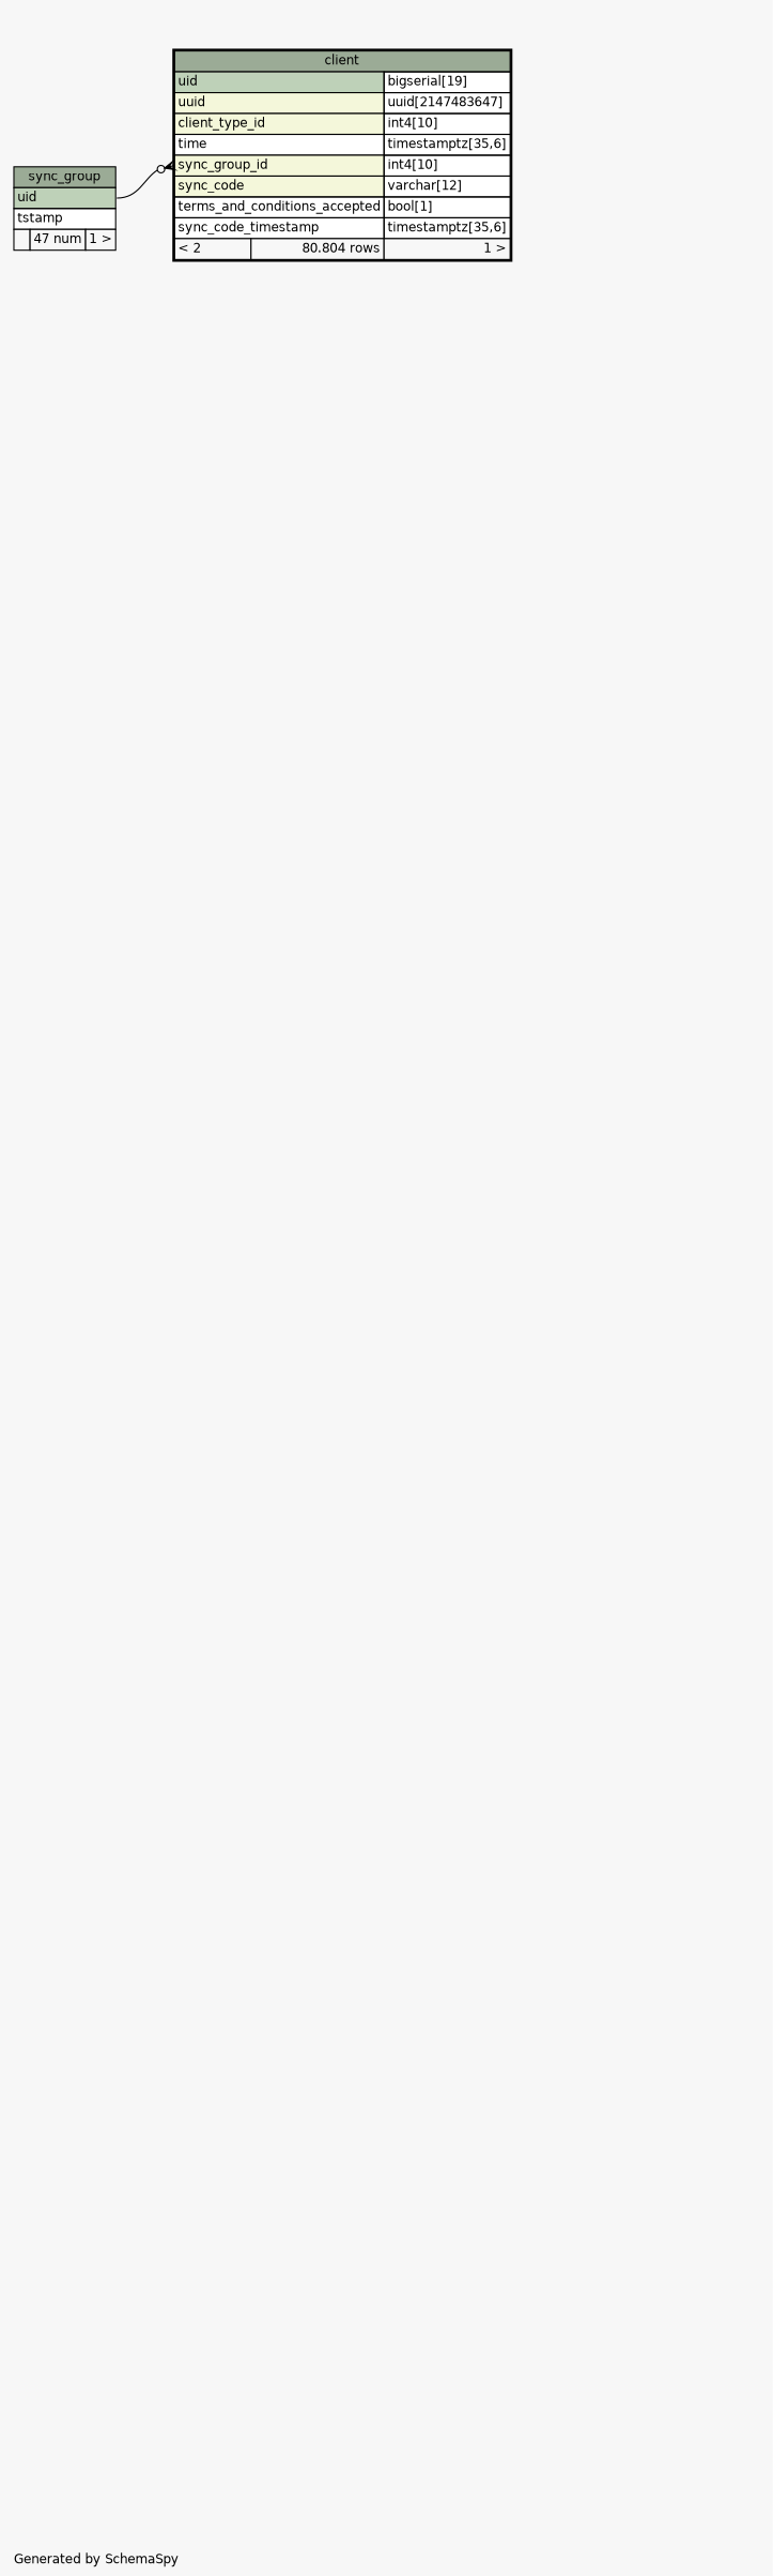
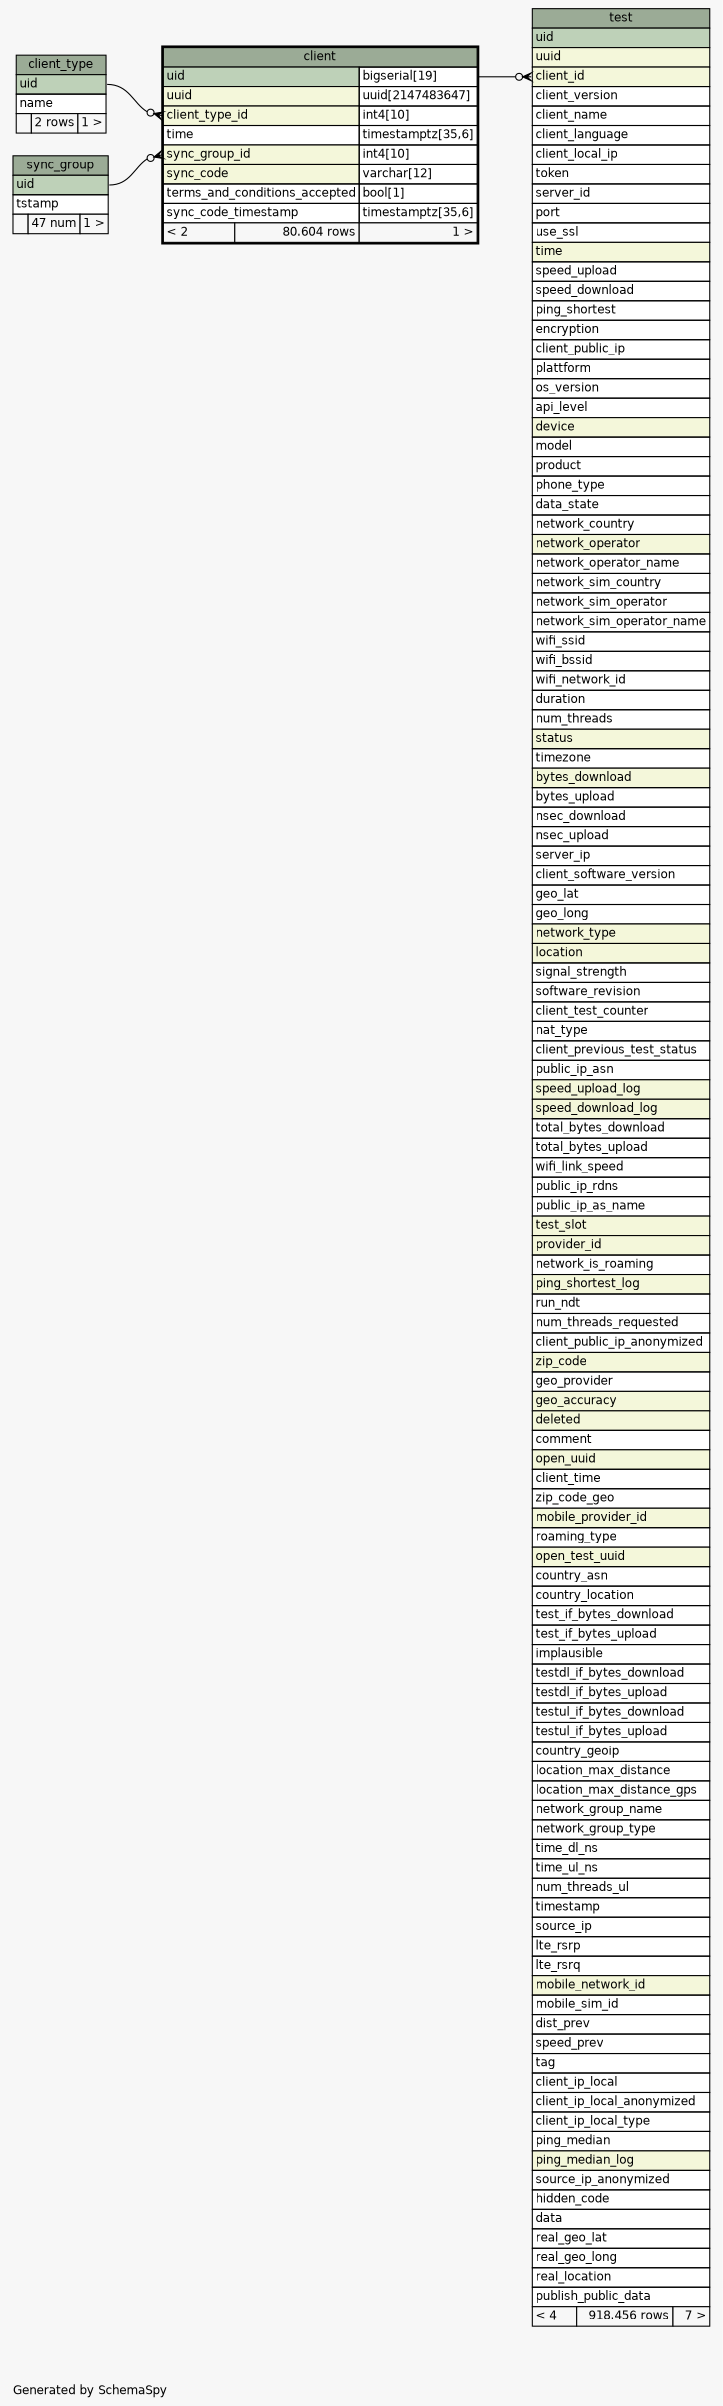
  digraph {
    bgcolor="#f7f7f7"
    fontname=Helvetica
    fontsize=11
    label="\nGenerated by SchemaSpy"
    labeljust=l
    nodesep=0.18
    rankdir=RL
    ranksep=0.46
    node [fontname=Helvetica fontsize=11 shape=plaintext]
    edge [arrowhead=none arrowsize=0.8 arrowtail=crowodot dir=back headport="uid:e"]
-   n1 [label=<     <TABLE BORDER="2" CELLBORDER="1" CELLSPACING="0" BGCOLOR="#ffffff">       <TR><TD COLSPAN="3" BGCOLOR="#9bab96" ALIGN="CENTER">client</TD></TR>       <TR><TD PORT="uid" COLSPAN="2" BGCOLOR="#bed1b8" ALIGN="LEFT">uid</TD><TD PORT="uid.type" ALIGN="LEFT">bigserial[19]</TD></TR>       <TR><TD PORT="uuid" COLSPAN="2" BGCOLOR="#f4f7da" ALIGN="LEFT">uuid</TD><TD PORT="uuid.type" ALIGN="LEFT">uuid[2147483647]</TD></TR>       <TR><TD PORT="client_type_id" COLSPAN="2" BGCOLOR="#f4f7da" ALIGN="LEFT">client_type_id</TD><TD PORT="client_type_id.type" ALIGN="LEFT">int4[10]</TD></TR>       <TR><TD PORT="time" COLSPAN="2" ALIGN="LEFT">time</TD><TD PORT="time.type" ALIGN="LEFT">timestamptz[35,6]</TD></TR>       <TR><TD PORT="sync_group_id" COLSPAN="2" BGCOLOR="#f4f7da" ALIGN="LEFT">sync_group_id</TD><TD PORT="sync_group_id.type" ALIGN="LEFT">int4[10]</TD></TR>       <TR><TD PORT="sync_code" COLSPAN="2" BGCOLOR="#f4f7da" ALIGN="LEFT">sync_code</TD><TD PORT="sync_code.type" ALIGN="LEFT">varchar[12]</TD></TR>       <TR><TD PORT="terms_and_conditions_accepted" COLSPAN="2" ALIGN="LEFT">terms_and_conditions_accepted</TD><TD PORT="terms_and_conditions_accepted.type" ALIGN="LEFT">bool[1]</TD></TR>       <TR><TD PORT="sync_code_timestamp" COLSPAN="2" ALIGN="LEFT">sync_code_timestamp</TD><TD PORT="sync_code_timestamp.type" ALIGN="LEFT">timestamptz[35,6]</TD></TR>       <TR><TD ALIGN="LEFT" BGCOLOR="#f7f7f7">&lt; 2</TD><TD ALIGN="RIGHT" BGCOLOR="#f7f7f7">80.804 rows</TD><TD ALIGN="RIGHT" BGCOLOR="#f7f7f7">1 &gt;</TD></TR>     </TABLE>>]
+   n1 [label=<     <TABLE BORDER="2" CELLBORDER="1" CELLSPACING="0" BGCOLOR="#ffffff">       <TR><TD COLSPAN="3" BGCOLOR="#9bab96" ALIGN="CENTER">client</TD></TR>       <TR><TD PORT="uid" COLSPAN="2" BGCOLOR="#bed1b8" ALIGN="LEFT">uid</TD><TD PORT="uid.type" ALIGN="LEFT">bigserial[19]</TD></TR>       <TR><TD PORT="uuid" COLSPAN="2" BGCOLOR="#f4f7da" ALIGN="LEFT">uuid</TD><TD PORT="uuid.type" ALIGN="LEFT">uuid[2147483647]</TD></TR>       <TR><TD PORT="client_type_id" COLSPAN="2" BGCOLOR="#f4f7da" ALIGN="LEFT">client_type_id</TD><TD PORT="client_type_id.type" ALIGN="LEFT">int4[10]</TD></TR>       <TR><TD PORT="time" COLSPAN="2" ALIGN="LEFT">time</TD><TD PORT="time.type" ALIGN="LEFT">timestamptz[35,6]</TD></TR>       <TR><TD PORT="sync_group_id" COLSPAN="2" BGCOLOR="#f4f7da" ALIGN="LEFT">sync_group_id</TD><TD PORT="sync_group_id.type" ALIGN="LEFT">int4[10]</TD></TR>       <TR><TD PORT="sync_code" COLSPAN="2" BGCOLOR="#f4f7da" ALIGN="LEFT">sync_code</TD><TD PORT="sync_code.type" ALIGN="LEFT">varchar[12]</TD></TR>       <TR><TD PORT="terms_and_conditions_accepted" COLSPAN="2" ALIGN="LEFT">terms_and_conditions_accepted</TD><TD PORT="terms_and_conditions_accepted.type" ALIGN="LEFT">bool[1]</TD></TR>       <TR><TD PORT="sync_code_timestamp" COLSPAN="2" ALIGN="LEFT">sync_code_timestamp</TD><TD PORT="sync_code_timestamp.type" ALIGN="LEFT">timestamptz[35,6]</TD></TR>       <TR><TD ALIGN="LEFT" BGCOLOR="#f7f7f7">&lt; 2</TD><TD ALIGN="RIGHT" BGCOLOR="#f7f7f7">80.604 rows</TD><TD ALIGN="RIGHT" BGCOLOR="#f7f7f7">1 &gt;</TD></TR>     </TABLE>>]
+   n2 [label=<     <TABLE BORDER="0" CELLBORDER="1" CELLSPACING="0" BGCOLOR="#ffffff">       <TR><TD COLSPAN="3" BGCOLOR="#9bab96" ALIGN="CENTER">client_type</TD></TR>       <TR><TD PORT="uid" COLSPAN="3" BGCOLOR="#bed1b8" ALIGN="LEFT">uid</TD></TR>       <TR><TD PORT="name" COLSPAN="3" ALIGN="LEFT">name</TD></TR>       <TR><TD ALIGN="LEFT" BGCOLOR="#f7f7f7">  </TD><TD ALIGN="RIGHT" BGCOLOR="#f7f7f7">2 rows</TD><TD ALIGN="RIGHT" BGCOLOR="#f7f7f7">1 &gt;</TD></TR>     </TABLE>>]
    n3 [label=<     <TABLE BORDER="0" CELLBORDER="1" CELLSPACING="0" BGCOLOR="#ffffff">       <TR><TD COLSPAN="3" BGCOLOR="#9bab96" ALIGN="CENTER">sync_group</TD></TR>       <TR><TD PORT="uid" COLSPAN="3" BGCOLOR="#bed1b8" ALIGN="LEFT">uid</TD></TR>       <TR><TD PORT="tstamp" COLSPAN="3" ALIGN="LEFT">tstamp</TD></TR>       <TR><TD ALIGN="LEFT" BGCOLOR="#f7f7f7">  </TD><TD ALIGN="RIGHT" BGCOLOR="#f7f7f7">47 num</TD><TD ALIGN="RIGHT" BGCOLOR="#f7f7f7">1 &gt;</TD></TR>     </TABLE>>]
+   n4 [label=<     <TABLE BORDER="0" CELLBORDER="1" CELLSPACING="0" BGCOLOR="#ffffff">       <TR><TD COLSPAN="3" BGCOLOR="#9bab96" ALIGN="CENTER">test</TD></TR>       <TR><TD PORT="uid" COLSPAN="3" BGCOLOR="#bed1b8" ALIGN="LEFT">uid</TD></TR>       <TR><TD PORT="uuid" COLSPAN="3" BGCOLOR="#f4f7da" ALIGN="LEFT">uuid</TD></TR>       <TR><TD PORT="client_id" COLSPAN="3" BGCOLOR="#f4f7da" ALIGN="LEFT">client_id</TD></TR>       <TR><TD PORT="client_version" COLSPAN="3" ALIGN="LEFT">client_version</TD></TR>       <TR><TD PORT="client_name" COLSPAN="3" ALIGN="LEFT">client_name</TD></TR>       <TR><TD PORT="client_language" COLSPAN="3" ALIGN="LEFT">client_language</TD></TR>       <TR><TD PORT="client_local_ip" COLSPAN="3" ALIGN="LEFT">client_local_ip</TD></TR>       <TR><TD PORT="token" COLSPAN="3" ALIGN="LEFT">token</TD></TR>       <TR><TD PORT="server_id" COLSPAN="3" ALIGN="LEFT">server_id</TD></TR>       <TR><TD PORT="port" COLSPAN="3" ALIGN="LEFT">port</TD></TR>       <TR><TD PORT="use_ssl" COLSPAN="3" ALIGN="LEFT">use_ssl</TD></TR>       <TR><TD PORT="time" COLSPAN="3" BGCOLOR="#f4f7da" ALIGN="LEFT">time</TD></TR>       <TR><TD PORT="speed_upload" COLSPAN="3" ALIGN="LEFT">speed_upload</TD></TR>       <TR><TD PORT="speed_download" COLSPAN="3" ALIGN="LEFT">speed_download</TD></TR>       <TR><TD PORT="ping_shortest" COLSPAN="3" ALIGN="LEFT">ping_shortest</TD></TR>       <TR><TD PORT="encryption" COLSPAN="3" ALIGN="LEFT">encryption</TD></TR>       <TR><TD PORT="client_public_ip" COLSPAN="3" ALIGN="LEFT">client_public_ip</TD></TR>       <TR><TD PORT="plattform" COLSPAN="3" ALIGN="LEFT">plattform</TD></TR>       <TR><TD PORT="os_version" COLSPAN="3" ALIGN="LEFT">os_version</TD></TR>       <TR><TD PORT="api_level" COLSPAN="3" ALIGN="LEFT">api_level</TD></TR>       <TR><TD PORT="device" COLSPAN="3" BGCOLOR="#f4f7da" ALIGN="LEFT">device</TD></TR>       <TR><TD PORT="model" COLSPAN="3" ALIGN="LEFT">model</TD></TR>       <TR><TD PORT="product" COLSPAN="3" ALIGN="LEFT">product</TD></TR>       <TR><TD PORT="phone_type" COLSPAN="3" ALIGN="LEFT">phone_type</TD></TR>       <TR><TD PORT="data_state" COLSPAN="3" ALIGN="LEFT">data_state</TD></TR>       <TR><TD PORT="network_country" COLSPAN="3" ALIGN="LEFT">network_country</TD></TR>       <TR><TD PORT="network_operator" COLSPAN="3" BGCOLOR="#f4f7da" ALIGN="LEFT">network_operator</TD></TR>       <TR><TD PORT="network_operator_name" COLSPAN="3" ALIGN="LEFT">network_operator_name</TD></TR>       <TR><TD PORT="network_sim_country" COLSPAN="3" ALIGN="LEFT">network_sim_country</TD></TR>       <TR><TD PORT="network_sim_operator" COLSPAN="3" ALIGN="LEFT">network_sim_operator</TD></TR>       <TR><TD PORT="network_sim_operator_name" COLSPAN="3" ALIGN="LEFT">network_sim_operator_name</TD></TR>       <TR><TD PORT="wifi_ssid" COLSPAN="3" ALIGN="LEFT">wifi_ssid</TD></TR>       <TR><TD PORT="wifi_bssid" COLSPAN="3" ALIGN="LEFT">wifi_bssid</TD></TR>       <TR><TD PORT="wifi_network_id" COLSPAN="3" ALIGN="LEFT">wifi_network_id</TD></TR>       <TR><TD PORT="duration" COLSPAN="3" ALIGN="LEFT">duration</TD></TR>       <TR><TD PORT="num_threads" COLSPAN="3" ALIGN="LEFT">num_threads</TD></TR>       <TR><TD PORT="status" COLSPAN="3" BGCOLOR="#f4f7da" ALIGN="LEFT">status</TD></TR>       <TR><TD PORT="timezone" COLSPAN="3" ALIGN="LEFT">timezone</TD></TR>       <TR><TD PORT="bytes_download" COLSPAN="3" BGCOLOR="#f4f7da" ALIGN="LEFT">bytes_download</TD></TR>       <TR><TD PORT="bytes_upload" COLSPAN="3" ALIGN="LEFT">bytes_upload</TD></TR>       <TR><TD PORT="nsec_download" COLSPAN="3" ALIGN="LEFT">nsec_download</TD></TR>       <TR><TD PORT="nsec_upload" COLSPAN="3" ALIGN="LEFT">nsec_upload</TD></TR>       <TR><TD PORT="server_ip" COLSPAN="3" ALIGN="LEFT">server_ip</TD></TR>       <TR><TD PORT="client_software_version" COLSPAN="3" ALIGN="LEFT">client_software_version</TD></TR>       <TR><TD PORT="geo_lat" COLSPAN="3" ALIGN="LEFT">geo_lat</TD></TR>       <TR><TD PORT="geo_long" COLSPAN="3" ALIGN="LEFT">geo_long</TD></TR>       <TR><TD PORT="network_type" COLSPAN="3" BGCOLOR="#f4f7da" ALIGN="LEFT">network_type</TD></TR>       <TR><TD PORT="location" COLSPAN="3" BGCOLOR="#f4f7da" ALIGN="LEFT">location</TD></TR>       <TR><TD PORT="signal_strength" COLSPAN="3" ALIGN="LEFT">signal_strength</TD></TR>       <TR><TD PORT="software_revision" COLSPAN="3" ALIGN="LEFT">software_revision</TD></TR>       <TR><TD PORT="client_test_counter" COLSPAN="3" ALIGN="LEFT">client_test_counter</TD></TR>       <TR><TD PORT="nat_type" COLSPAN="3" ALIGN="LEFT">nat_type</TD></TR>       <TR><TD PORT="client_previous_test_status" COLSPAN="3" ALIGN="LEFT">client_previous_test_status</TD></TR>       <TR><TD PORT="public_ip_asn" COLSPAN="3" ALIGN="LEFT">public_ip_asn</TD></TR>       <TR><TD PORT="speed_upload_log" COLSPAN="3" BGCOLOR="#f4f7da" ALIGN="LEFT">speed_upload_log</TD></TR>       <TR><TD PORT="speed_download_log" COLSPAN="3" BGCOLOR="#f4f7da" ALIGN="LEFT">speed_download_log</TD></TR>       <TR><TD PORT="total_bytes_download" COLSPAN="3" ALIGN="LEFT">total_bytes_download</TD></TR>       <TR><TD PORT="total_bytes_upload" COLSPAN="3" ALIGN="LEFT">total_bytes_upload</TD></TR>       <TR><TD PORT="wifi_link_speed" COLSPAN="3" ALIGN="LEFT">wifi_link_speed</TD></TR>       <TR><TD PORT="public_ip_rdns" COLSPAN="3" ALIGN="LEFT">public_ip_rdns</TD></TR>       <TR><TD PORT="public_ip_as_name" COLSPAN="3" ALIGN="LEFT">public_ip_as_name</TD></TR>       <TR><TD PORT="test_slot" COLSPAN="3" BGCOLOR="#f4f7da" ALIGN="LEFT">test_slot</TD></TR>       <TR><TD PORT="provider_id" COLSPAN="3" BGCOLOR="#f4f7da" ALIGN="LEFT">provider_id</TD></TR>       <TR><TD PORT="network_is_roaming" COLSPAN="3" ALIGN="LEFT">network_is_roaming</TD></TR>       <TR><TD PORT="ping_shortest_log" COLSPAN="3" BGCOLOR="#f4f7da" ALIGN="LEFT">ping_shortest_log</TD></TR>       <TR><TD PORT="run_ndt" COLSPAN="3" ALIGN="LEFT">run_ndt</TD></TR>       <TR><TD PORT="num_threads_requested" COLSPAN="3" ALIGN="LEFT">num_threads_requested</TD></TR>       <TR><TD PORT="client_public_ip_anonymized" COLSPAN="3" ALIGN="LEFT">client_public_ip_anonymized</TD></TR>       <TR><TD PORT="zip_code" COLSPAN="3" BGCOLOR="#f4f7da" ALIGN="LEFT">zip_code</TD></TR>       <TR><TD PORT="geo_provider" COLSPAN="3" ALIGN="LEFT">geo_provider</TD></TR>       <TR><TD PORT="geo_accuracy" COLSPAN="3" BGCOLOR="#f4f7da" ALIGN="LEFT">geo_accuracy</TD></TR>       <TR><TD PORT="deleted" COLSPAN="3" BGCOLOR="#f4f7da" ALIGN="LEFT">deleted</TD></TR>       <TR><TD PORT="comment" COLSPAN="3" ALIGN="LEFT">comment</TD></TR>       <TR><TD PORT="open_uuid" COLSPAN="3" BGCOLOR="#f4f7da" ALIGN="LEFT">open_uuid</TD></TR>       <TR><TD PORT="client_time" COLSPAN="3" ALIGN="LEFT">client_time</TD></TR>       <TR><TD PORT="zip_code_geo" COLSPAN="3" ALIGN="LEFT">zip_code_geo</TD></TR>       <TR><TD PORT="mobile_provider_id" COLSPAN="3" BGCOLOR="#f4f7da" ALIGN="LEFT">mobile_provider_id</TD></TR>       <TR><TD PORT="roaming_type" COLSPAN="3" ALIGN="LEFT">roaming_type</TD></TR>       <TR><TD PORT="open_test_uuid" COLSPAN="3" BGCOLOR="#f4f7da" ALIGN="LEFT">open_test_uuid</TD></TR>       <TR><TD PORT="country_asn" COLSPAN="3" ALIGN="LEFT">country_asn</TD></TR>       <TR><TD PORT="country_location" COLSPAN="3" ALIGN="LEFT">country_location</TD></TR>       <TR><TD PORT="test_if_bytes_download" COLSPAN="3" ALIGN="LEFT">test_if_bytes_download</TD></TR>       <TR><TD PORT="test_if_bytes_upload" COLSPAN="3" ALIGN="LEFT">test_if_bytes_upload</TD></TR>       <TR><TD PORT="implausible" COLSPAN="3" ALIGN="LEFT">implausible</TD></TR>       <TR><TD PORT="testdl_if_bytes_download" COLSPAN="3" ALIGN="LEFT">testdl_if_bytes_download</TD></TR>       <TR><TD PORT="testdl_if_bytes_upload" COLSPAN="3" ALIGN="LEFT">testdl_if_bytes_upload</TD></TR>       <TR><TD PORT="testul_if_bytes_download" COLSPAN="3" ALIGN="LEFT">testul_if_bytes_download</TD></TR>       <TR><TD PORT="testul_if_bytes_upload" COLSPAN="3" ALIGN="LEFT">testul_if_bytes_upload</TD></TR>       <TR><TD PORT="country_geoip" COLSPAN="3" ALIGN="LEFT">country_geoip</TD></TR>       <TR><TD PORT="location_max_distance" COLSPAN="3" ALIGN="LEFT">location_max_distance</TD></TR>       <TR><TD PORT="location_max_distance_gps" COLSPAN="3" ALIGN="LEFT">location_max_distance_gps</TD></TR>       <TR><TD PORT="network_group_name" COLSPAN="3" ALIGN="LEFT">network_group_name</TD></TR>       <TR><TD PORT="network_group_type" COLSPAN="3" ALIGN="LEFT">network_group_type</TD></TR>       <TR><TD PORT="time_dl_ns" COLSPAN="3" ALIGN="LEFT">time_dl_ns</TD></TR>       <TR><TD PORT="time_ul_ns" COLSPAN="3" ALIGN="LEFT">time_ul_ns</TD></TR>       <TR><TD PORT="num_threads_ul" COLSPAN="3" ALIGN="LEFT">num_threads_ul</TD></TR>       <TR><TD PORT="timestamp" COLSPAN="3" ALIGN="LEFT">timestamp</TD></TR>       <TR><TD PORT="source_ip" COLSPAN="3" ALIGN="LEFT">source_ip</TD></TR>       <TR><TD PORT="lte_rsrp" COLSPAN="3" ALIGN="LEFT">lte_rsrp</TD></TR>       <TR><TD PORT="lte_rsrq" COLSPAN="3" ALIGN="LEFT">lte_rsrq</TD></TR>       <TR><TD PORT="mobile_network_id" COLSPAN="3" BGCOLOR="#f4f7da" ALIGN="LEFT">mobile_network_id</TD></TR>       <TR><TD PORT="mobile_sim_id" COLSPAN="3" ALIGN="LEFT">mobile_sim_id</TD></TR>       <TR><TD PORT="dist_prev" COLSPAN="3" ALIGN="LEFT">dist_prev</TD></TR>       <TR><TD PORT="speed_prev" COLSPAN="3" ALIGN="LEFT">speed_prev</TD></TR>       <TR><TD PORT="tag" COLSPAN="3" ALIGN="LEFT">tag</TD></TR>       <TR><TD PORT="client_ip_local" COLSPAN="3" ALIGN="LEFT">client_ip_local</TD></TR>       <TR><TD PORT="client_ip_local_anonymized" COLSPAN="3" ALIGN="LEFT">client_ip_local_anonymized</TD></TR>       <TR><TD PORT="client_ip_local_type" COLSPAN="3" ALIGN="LEFT">client_ip_local_type</TD></TR>       <TR><TD PORT="ping_median" COLSPAN="3" ALIGN="LEFT">ping_median</TD></TR>       <TR><TD PORT="ping_median_log" COLSPAN="3" BGCOLOR="#f4f7da" ALIGN="LEFT">ping_median_log</TD></TR>       <TR><TD PORT="source_ip_anonymized" COLSPAN="3" ALIGN="LEFT">source_ip_anonymized</TD></TR>       <TR><TD PORT="hidden_code" COLSPAN="3" ALIGN="LEFT">hidden_code</TD></TR>       <TR><TD PORT="data" COLSPAN="3" ALIGN="LEFT">data</TD></TR>       <TR><TD PORT="real_geo_lat" COLSPAN="3" ALIGN="LEFT">real_geo_lat</TD></TR>       <TR><TD PORT="real_geo_long" COLSPAN="3" ALIGN="LEFT">real_geo_long</TD></TR>       <TR><TD PORT="real_location" COLSPAN="3" ALIGN="LEFT">real_location</TD></TR>       <TR><TD PORT="publish_public_data" COLSPAN="3" ALIGN="LEFT">publish_public_data</TD></TR>       <TR><TD ALIGN="LEFT" BGCOLOR="#f7f7f7">&lt; 4</TD><TD ALIGN="RIGHT" BGCOLOR="#f7f7f7">918.456 rows</TD><TD ALIGN="RIGHT" BGCOLOR="#f7f7f7">7 &gt;</TD></TR>     </TABLE>>]
+   n1 -> n2 [tailport="client_type_id:w"]
    n1 -> n3 [tailport="sync_group_id:w"]
+   n4 -> n1 [headport="uid.type:e" tailport="client_id:w"]
  }
